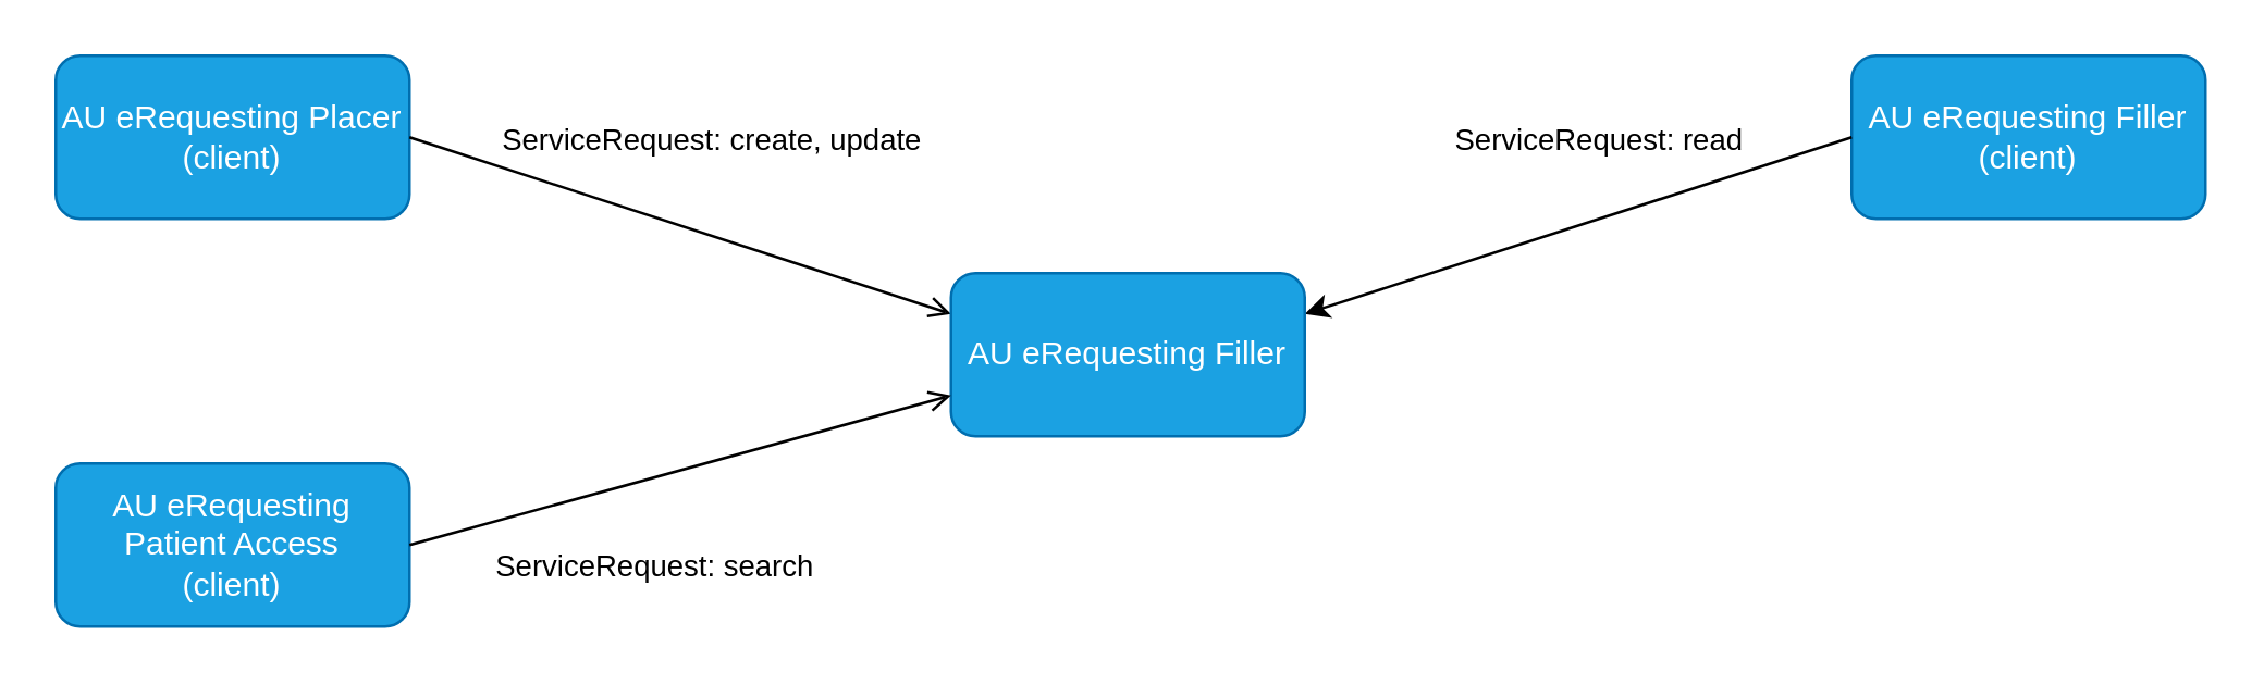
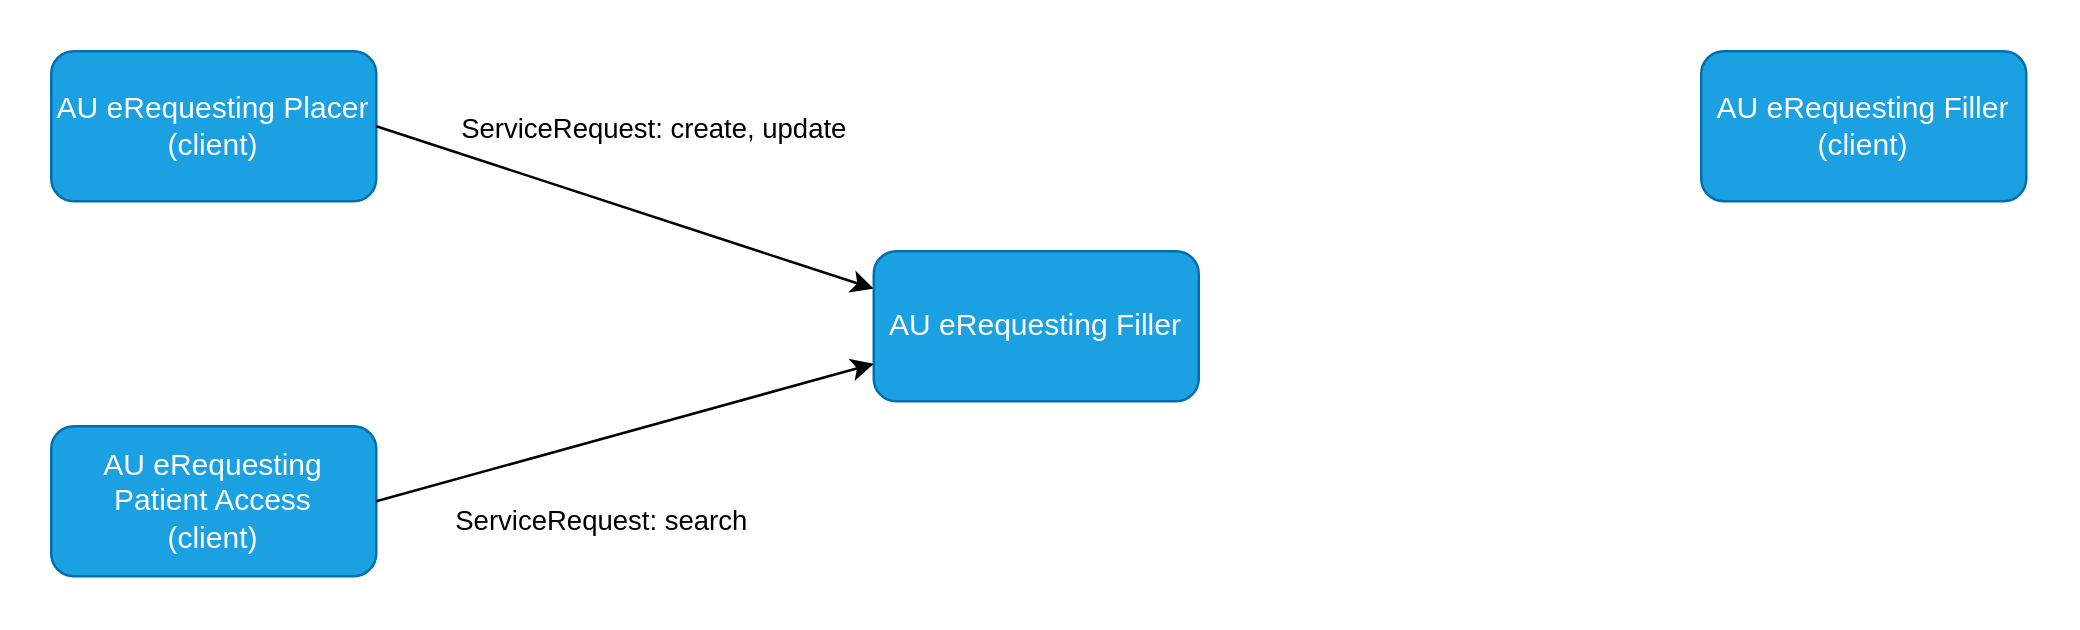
  <mxCell id="0" />
  <mxCell id="1" parent="0" />
  <mxCell id="2" value="AU eRequesting Placer&lt;br&gt;(client)" style="rounded=1;whiteSpace=wrap;html=1;fillColor=#1ba1e2;strokeColor=#006EAF;fontColor=#ffffff;labelBackgroundColor=none;" parent="1" vertex="1"><mxGeometry x="20" y="20" width="130" height="60" as="geometry" /></mxCell>
  <mxCell id="3" value="AU eRequesting Filler&lt;br&gt;(client)" style="rounded=1;whiteSpace=wrap;html=1;fillColor=#1ba1e2;strokeColor=#006EAF;fontColor=#ffffff;" parent="1" vertex="1"><mxGeometry x="680" y="20" width="130" height="60" as="geometry" /></mxCell>
- <mxCell id="4" value="" style="endArrow=open;html=1;rounded=0;exitX=1;exitY=0.5;exitDx=0;exitDy=0;entryX=0;entryY=0.25;entryDx=0;entryDy=0;" parent="1" source="2" target="9" edge="1"><mxGeometry width="50" height="50" relative="1" as="geometry"><mxPoint x="340" y="150" as="sourcePoint" /><mxPoint x="390" y="100" as="targetPoint" /></mxGeometry></mxCell>
+ <mxCell id="4" value="" style="endArrow=classic;html=1;rounded=0;exitX=1;exitY=0.5;exitDx=0;exitDy=0;entryX=0;entryY=0.25;entryDx=0;entryDy=0;" parent="1" source="2" target="9" edge="1"><mxGeometry width="50" height="50" relative="1" as="geometry"><mxPoint x="340" y="150" as="sourcePoint" /><mxPoint x="390" y="100" as="targetPoint" /></mxGeometry></mxCell>
  <mxCell id="5" value="&lt;div&gt;ServiceRequest: create, update&lt;/div&gt;" style="edgeLabel;html=1;align=center;verticalAlign=middle;resizable=0;points=[];fillOpacity=100;labelBackgroundColor=none;" parent="4" vertex="1" connectable="0"><mxGeometry x="-0.067" relative="1" as="geometry"><mxPoint x="17" y="-30" as="offset" /></mxGeometry></mxCell>
- <mxCell id="6" value="" style="endArrow=classic;html=1;rounded=0;exitX=0;exitY=0.5;exitDx=0;exitDy=0;entryX=1;entryY=0.25;entryDx=0;entryDy=0;" parent="1" source="3" target="9" edge="1"><mxGeometry width="50" height="50" relative="1" as="geometry"><mxPoint x="200" y="160" as="sourcePoint" /><mxPoint x="250" y="110" as="targetPoint" /></mxGeometry></mxCell>
- <mxCell id="7" value="&lt;div&gt;ServiceRequest: read&lt;br&gt;&lt;/div&gt;" style="edgeLabel;html=1;align=center;verticalAlign=middle;resizable=0;points=[];fillOpacity=100;labelBackgroundColor=none;" parent="6" vertex="1" connectable="0"><mxGeometry x="0.111" y="-1" relative="1" as="geometry"><mxPoint x="18" y="-35" as="offset" /></mxGeometry></mxCell>
  <mxCell id="8" value="AU eRequesting Patient Access&lt;br&gt;(client)" style="rounded=1;whiteSpace=wrap;html=1;fillColor=#1ba1e2;strokeColor=#006EAF;fontColor=#ffffff;" parent="1" vertex="1"><mxGeometry x="20" y="170" width="130" height="60" as="geometry" /></mxCell>
  <mxCell id="9" value="AU eRequesting Filler" style="rounded=1;whiteSpace=wrap;html=1;fillColor=#1ba1e2;strokeColor=#006EAF;fontColor=#ffffff;" parent="1" vertex="1"><mxGeometry x="349" y="100" width="130" height="60" as="geometry" /></mxCell>
- <mxCell id="10" value="" style="endArrow=open;html=1;rounded=0;exitX=1;exitY=0.5;exitDx=0;exitDy=0;entryX=0;entryY=0.75;entryDx=0;entryDy=0;" parent="1" source="8" target="9" edge="1"><mxGeometry width="50" height="50" relative="1" as="geometry"><mxPoint x="160" y="60" as="sourcePoint" /><mxPoint x="330" y="150" as="targetPoint" /></mxGeometry></mxCell>
+ <mxCell id="10" value="" style="endArrow=classic;html=1;rounded=0;exitX=1;exitY=0.5;exitDx=0;exitDy=0;entryX=0;entryY=0.75;entryDx=0;entryDy=0;" parent="1" source="8" target="9" edge="1"><mxGeometry width="50" height="50" relative="1" as="geometry"><mxPoint x="160" y="60" as="sourcePoint" /><mxPoint x="330" y="150" as="targetPoint" /></mxGeometry></mxCell>
  <mxCell id="11" value="&lt;div&gt;ServiceRequest: search&lt;/div&gt;" style="edgeLabel;html=1;align=center;verticalAlign=middle;resizable=0;points=[];fillOpacity=100;labelBackgroundColor=none;" parent="10" vertex="1" connectable="0"><mxGeometry x="-0.067" relative="1" as="geometry"><mxPoint x="-3" y="33" as="offset" /></mxGeometry></mxCell>
